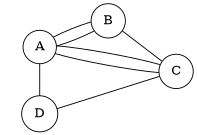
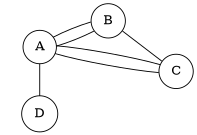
  graph {
    fontname="DejaVu Serif"
    rankdir=LR
    node [fontname="DejaVu Serif" shape=circle]
    edge [fontname="DejaVu Serif"]
    A [width=0.3]
    D [width=0.3]
    C [width=0.3]
    B [width=0.3]
    subgraph sub_1 {
      rank=same
      A
      D
    }
    subgraph sub_2 {
      A
      C
      B
    }
    A -- D [label="             "]
    A -- B
    A -- B
    C -- A
    C -- A
-   C -- D
    B -- C
  }
